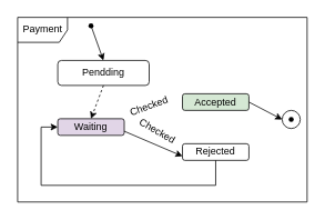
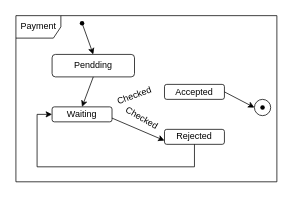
  <mxCell id="0" />
  <mxCell id="1" parent="0" />
  <mxCell id="2" value="Payment" style="shape=umlFrame;whiteSpace=wrap;html=1;pointerEvents=0;" vertex="1" parent="1"><mxGeometry x="20.74" y="20.26" width="348.26" height="221.74" as="geometry" /></mxCell>
  <mxCell id="3" value="" style="shape=waypoint;sketch=0;fillStyle=solid;size=6;pointerEvents=1;points=[];fillColor=none;resizable=0;rotatable=0;perimeter=centerPerimeter;snapToPoint=1;" vertex="1" parent="1"><mxGeometry x="99" y="20.26" width="20" height="20" as="geometry" /></mxCell>
  <mxCell id="4" value="" style="endArrow=classic;html=1;rounded=0;exitX=0.42;exitY=0.89;exitDx=0;exitDy=0;exitPerimeter=0;entryX=0.5;entryY=0;entryDx=0;entryDy=0;" edge="1" parent="1" source="3" target="5"><mxGeometry width="50" height="50" relative="1" as="geometry"><mxPoint x="129" y="100.26" as="sourcePoint" /><mxPoint x="59" y="1.999" as="targetPoint" /></mxGeometry></mxCell>
  <mxCell id="5" value="Pendding" style="rounded=1;whiteSpace=wrap;html=1;" vertex="1" parent="1"><mxGeometry x="69" y="72" width="110" height="30" as="geometry" /></mxCell>
- <mxCell id="6" value="Waiting" style="rounded=1;whiteSpace=wrap;html=1;fillColor=#e1d5e7;" vertex="1" parent="1"><mxGeometry x="69" y="142" width="80" height="20" as="geometry" /></mxCell>
- <mxCell id="7" value="" style="endArrow=classic;html=1;rounded=0;exitX=0.5;exitY=1;exitDx=0;exitDy=0;entryX=0.5;entryY=0;entryDx=0;entryDy=0;dashed=1;" edge="1" parent="1" source="5" target="6"><mxGeometry width="50" height="50" relative="1" as="geometry"><mxPoint x="179" y="172" as="sourcePoint" /><mxPoint x="229" y="122" as="targetPoint" /></mxGeometry></mxCell>
+ <mxCell id="6" value="Waiting" style="rounded=1;whiteSpace=wrap;html=1;" vertex="1" parent="1"><mxGeometry x="69" y="142" width="80" height="20" as="geometry" /></mxCell>
+ <mxCell id="7" value="" style="endArrow=classic;html=1;rounded=0;exitX=0.5;exitY=1;exitDx=0;exitDy=0;entryX=0.5;entryY=0;entryDx=0;entryDy=0;" edge="1" parent="1" source="5" target="6"><mxGeometry width="50" height="50" relative="1" as="geometry"><mxPoint x="179" y="172" as="sourcePoint" /><mxPoint x="229" y="122" as="targetPoint" /></mxGeometry></mxCell>
  <mxCell id="8" value="Rejected" style="rounded=1;whiteSpace=wrap;html=1;" vertex="1" parent="1"><mxGeometry x="219" y="172" width="80" height="20" as="geometry" /></mxCell>
- <mxCell id="9" value="Accepted" style="rounded=1;whiteSpace=wrap;html=1;fillColor=#d5e8d4;" vertex="1" parent="1"><mxGeometry x="219" y="112" width="80" height="20" as="geometry" /></mxCell>
+ <mxCell id="9" value="Accepted" style="rounded=1;whiteSpace=wrap;html=1;" vertex="1" parent="1"><mxGeometry x="219" y="112" width="80" height="20" as="geometry" /></mxCell>
  <mxCell id="10" value="" style="endArrow=classic;html=1;rounded=0;exitX=1;exitY=0.75;exitDx=0;exitDy=0;entryX=0;entryY=0.75;entryDx=0;entryDy=0;" edge="1" parent="1" source="6" target="8"><mxGeometry width="50" height="50" relative="1" as="geometry"><mxPoint x="159" y="157" as="sourcePoint" /><mxPoint x="219" y="112" as="targetPoint" /></mxGeometry></mxCell>
  <mxCell id="11" value="" style="ellipse;whiteSpace=wrap;html=1;aspect=fixed;" vertex="1" parent="1"><mxGeometry x="339" y="132" width="21.74" height="21.74" as="geometry" /></mxCell>
  <mxCell id="12" value="" style="shape=waypoint;sketch=0;fillStyle=solid;size=6;pointerEvents=1;points=[];fillColor=none;resizable=0;rotatable=0;perimeter=centerPerimeter;snapToPoint=1;" vertex="1" parent="1"><mxGeometry x="339.87" y="132.87" width="20" height="20" as="geometry" /></mxCell>
  <mxCell id="13" value="" style="endArrow=classic;html=1;rounded=0;exitX=1;exitY=0.5;exitDx=0;exitDy=0;entryX=0;entryY=0.5;entryDx=0;entryDy=0;" edge="1" parent="1" source="9" target="11"><mxGeometry width="50" height="50" relative="1" as="geometry"><mxPoint x="329" y="182" as="sourcePoint" /><mxPoint x="379" y="132" as="targetPoint" /></mxGeometry></mxCell>
  <mxCell id="14" value="" style="endArrow=classic;html=1;rounded=0;entryX=0;entryY=0.5;entryDx=0;entryDy=0;exitX=0.5;exitY=1;exitDx=0;exitDy=0;" edge="1" parent="1" source="8" target="6"><mxGeometry width="50" height="50" relative="1" as="geometry"><mxPoint x="269" y="272" as="sourcePoint" /><mxPoint x="319" y="222" as="targetPoint" /><Array as="points"><mxPoint x="259" y="222" /><mxPoint x="49" y="222" /><mxPoint x="49" y="152" /></Array></mxGeometry></mxCell>
  <mxCell id="15" value="Checked" style="text;html=1;align=center;verticalAlign=middle;whiteSpace=wrap;rounded=0;fontFamily=Helvetica;fontSize=12;fontColor=default;rotation=-20;" vertex="1" parent="1"><mxGeometry x="149" y="112" width="60" height="30" as="geometry" /></mxCell>
  <mxCell id="16" value="Checked" style="text;html=1;align=center;verticalAlign=middle;whiteSpace=wrap;rounded=0;fontFamily=Helvetica;fontSize=12;fontColor=default;rotation=30;" vertex="1" parent="1"><mxGeometry x="159" y="142" width="60" height="30" as="geometry" /></mxCell>
